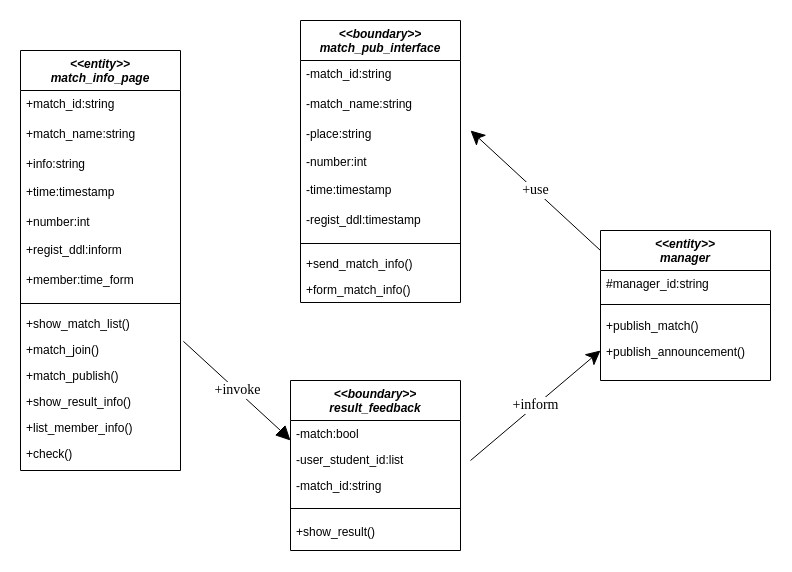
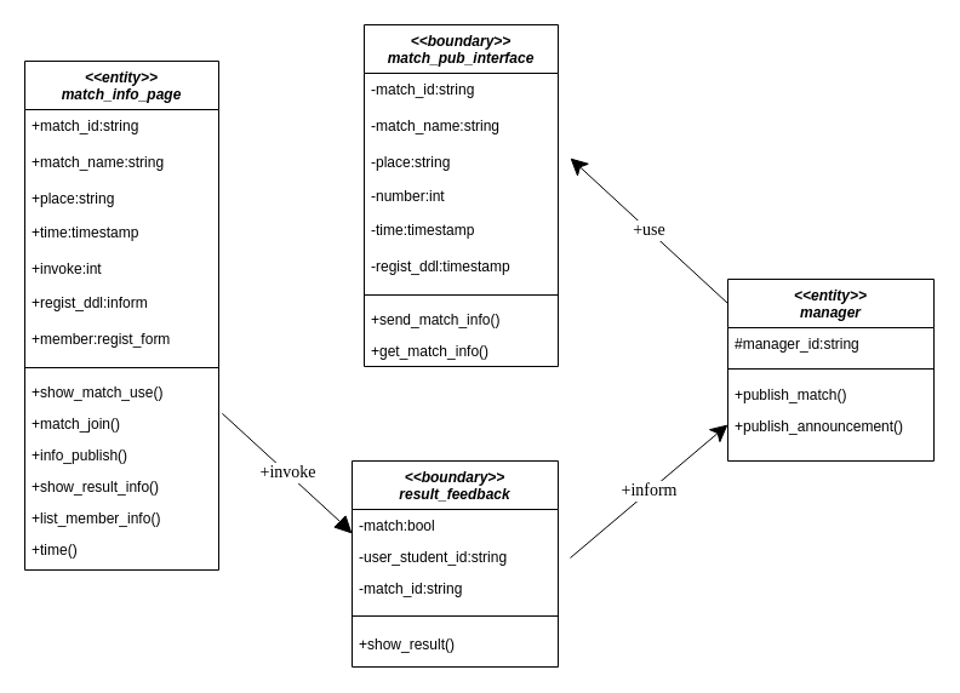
  <mxCell id="0" />
  <mxCell id="1" parent="0" />
  <mxCell id="2" value="&lt;&lt;entity&gt;&gt;&#10;match_info_page&#10;" style="swimlane;fontStyle=3;align=center;verticalAlign=top;childLayout=stackLayout;horizontal=1;startSize=40;horizontalStack=0;resizeParent=1;resizeLast=0;collapsible=1;marginBottom=0;rounded=0;shadow=0;strokeWidth=1;" parent="1" vertex="1"><mxGeometry x="20" y="50" width="160" height="420" as="geometry"><mxRectangle x="230" y="140" width="160" height="26" as="alternateBounds" /></mxGeometry></mxCell>
  <mxCell id="3" value="+match_id:string&#10;" style="text;align=left;verticalAlign=top;spacingLeft=4;spacingRight=4;overflow=hidden;rotatable=0;points=[[0,0.5],[1,0.5]];portConstraint=eastwest;rounded=0;shadow=0;html=0;" parent="2" vertex="1"><mxGeometry y="40" width="160" height="30" as="geometry" /></mxCell>
  <mxCell id="4" value="+match_name:string&#10;" style="text;align=left;verticalAlign=top;spacingLeft=4;spacingRight=4;overflow=hidden;rotatable=0;points=[[0,0.5],[1,0.5]];portConstraint=eastwest;rounded=0;shadow=0;html=0;" parent="2" vertex="1"><mxGeometry y="70" width="160" height="30" as="geometry" /></mxCell>
- <mxCell id="5" value="+info:string" style="text;align=left;verticalAlign=top;spacingLeft=4;spacingRight=4;overflow=hidden;rotatable=0;points=[[0,0.5],[1,0.5]];portConstraint=eastwest;rounded=0;shadow=0;html=0;" parent="2" vertex="1"><mxGeometry y="100" width="160" height="28" as="geometry" /></mxCell>
+ <mxCell id="5" value="+place:string" style="text;align=left;verticalAlign=top;spacingLeft=4;spacingRight=4;overflow=hidden;rotatable=0;points=[[0,0.5],[1,0.5]];portConstraint=eastwest;rounded=0;shadow=0;html=0;" parent="2" vertex="1"><mxGeometry y="100" width="160" height="28" as="geometry" /></mxCell>
  <mxCell id="6" value="+time:timestamp" style="text;align=left;verticalAlign=top;spacingLeft=4;spacingRight=4;overflow=hidden;rotatable=0;points=[[0,0.5],[1,0.5]];portConstraint=eastwest;rounded=0;shadow=0;html=0;" parent="2" vertex="1"><mxGeometry y="128" width="160" height="30" as="geometry" /></mxCell>
- <mxCell id="7" value="+number:int" style="text;align=left;verticalAlign=top;spacingLeft=4;spacingRight=4;overflow=hidden;rotatable=0;points=[[0,0.5],[1,0.5]];portConstraint=eastwest;rounded=0;shadow=0;html=0;" parent="2" vertex="1"><mxGeometry y="158" width="160" height="28" as="geometry" /></mxCell>
+ <mxCell id="7" value="+invoke:int" style="text;align=left;verticalAlign=top;spacingLeft=4;spacingRight=4;overflow=hidden;rotatable=0;points=[[0,0.5],[1,0.5]];portConstraint=eastwest;rounded=0;shadow=0;html=0;" parent="2" vertex="1"><mxGeometry y="158" width="160" height="28" as="geometry" /></mxCell>
  <mxCell id="8" value="+regist_ddl:inform" style="text;align=left;verticalAlign=top;spacingLeft=4;spacingRight=4;overflow=hidden;rotatable=0;points=[[0,0.5],[1,0.5]];portConstraint=eastwest;rounded=0;shadow=0;html=0;" parent="2" vertex="1"><mxGeometry y="186" width="160" height="30" as="geometry" /></mxCell>
- <mxCell id="9" value="+member:time_form" style="text;align=left;verticalAlign=top;spacingLeft=4;spacingRight=4;overflow=hidden;rotatable=0;points=[[0,0.5],[1,0.5]];portConstraint=eastwest;rounded=0;shadow=0;html=0;" parent="2" vertex="1"><mxGeometry y="216" width="160" height="30" as="geometry" /></mxCell>
+ <mxCell id="9" value="+member:regist_form" style="text;align=left;verticalAlign=top;spacingLeft=4;spacingRight=4;overflow=hidden;rotatable=0;points=[[0,0.5],[1,0.5]];portConstraint=eastwest;rounded=0;shadow=0;html=0;" parent="2" vertex="1"><mxGeometry y="216" width="160" height="30" as="geometry" /></mxCell>
  <mxCell id="10" value="" style="line;html=1;strokeWidth=1;align=left;verticalAlign=middle;spacingTop=-1;spacingLeft=3;spacingRight=3;rotatable=0;labelPosition=right;points=[];portConstraint=eastwest;" parent="2" vertex="1"><mxGeometry y="246" width="160" height="14" as="geometry" /></mxCell>
- <mxCell id="11" value="+show_match_list()" style="text;align=left;verticalAlign=top;spacingLeft=4;spacingRight=4;overflow=hidden;rotatable=0;points=[[0,0.5],[1,0.5]];portConstraint=eastwest;" parent="2" vertex="1"><mxGeometry y="260" width="160" height="26" as="geometry" /></mxCell>
+ <mxCell id="11" value="+show_match_use()" style="text;align=left;verticalAlign=top;spacingLeft=4;spacingRight=4;overflow=hidden;rotatable=0;points=[[0,0.5],[1,0.5]];portConstraint=eastwest;" parent="2" vertex="1"><mxGeometry y="260" width="160" height="26" as="geometry" /></mxCell>
  <mxCell id="12" value="+match_join()" style="text;align=left;verticalAlign=top;spacingLeft=4;spacingRight=4;overflow=hidden;rotatable=0;points=[[0,0.5],[1,0.5]];portConstraint=eastwest;" parent="2" vertex="1"><mxGeometry y="286" width="160" height="26" as="geometry" /></mxCell>
- <mxCell id="13" value="+match_publish()" style="text;align=left;verticalAlign=top;spacingLeft=4;spacingRight=4;overflow=hidden;rotatable=0;points=[[0,0.5],[1,0.5]];portConstraint=eastwest;" parent="2" vertex="1"><mxGeometry y="312" width="160" height="26" as="geometry" /></mxCell>
+ <mxCell id="13" value="+info_publish()" style="text;align=left;verticalAlign=top;spacingLeft=4;spacingRight=4;overflow=hidden;rotatable=0;points=[[0,0.5],[1,0.5]];portConstraint=eastwest;" parent="2" vertex="1"><mxGeometry y="312" width="160" height="26" as="geometry" /></mxCell>
  <mxCell id="14" value="+show_result_info()" style="text;align=left;verticalAlign=top;spacingLeft=4;spacingRight=4;overflow=hidden;rotatable=0;points=[[0,0.5],[1,0.5]];portConstraint=eastwest;" parent="2" vertex="1"><mxGeometry y="338" width="160" height="26" as="geometry" /></mxCell>
  <mxCell id="15" value="+list_member_info()" style="text;align=left;verticalAlign=top;spacingLeft=4;spacingRight=4;overflow=hidden;rotatable=0;points=[[0,0.5],[1,0.5]];portConstraint=eastwest;" parent="2" vertex="1"><mxGeometry y="364" width="160" height="26" as="geometry" /></mxCell>
- <mxCell id="16" value="+check()" style="text;align=left;verticalAlign=top;spacingLeft=4;spacingRight=4;overflow=hidden;rotatable=0;points=[[0,0.5],[1,0.5]];portConstraint=eastwest;" parent="2" vertex="1"><mxGeometry y="390" width="160" height="26" as="geometry" /></mxCell>
+ <mxCell id="16" value="+time()" style="text;align=left;verticalAlign=top;spacingLeft=4;spacingRight=4;overflow=hidden;rotatable=0;points=[[0,0.5],[1,0.5]];portConstraint=eastwest;" parent="2" vertex="1"><mxGeometry y="390" width="160" height="26" as="geometry" /></mxCell>
  <mxCell id="17" style="edgeStyle=orthogonalEdgeStyle;rounded=0;orthogonalLoop=1;jettySize=auto;html=1;exitX=1;exitY=0.5;exitDx=0;exitDy=0;" parent="2" source="5" target="5" edge="1"><mxGeometry relative="1" as="geometry" /></mxCell>
  <mxCell id="18" value="&lt;&lt;boundary&gt;&gt;&#10;match_pub_interface&#10;" style="swimlane;fontStyle=3;align=center;verticalAlign=top;childLayout=stackLayout;horizontal=1;startSize=40;horizontalStack=0;resizeParent=1;resizeLast=0;collapsible=1;marginBottom=0;rounded=0;shadow=0;strokeWidth=1;" parent="1" vertex="1"><mxGeometry x="300" y="20" width="160" height="282" as="geometry"><mxRectangle x="230" y="140" width="160" height="26" as="alternateBounds" /></mxGeometry></mxCell>
  <mxCell id="19" value="-match_id:string&#10;" style="text;align=left;verticalAlign=top;spacingLeft=4;spacingRight=4;overflow=hidden;rotatable=0;points=[[0,0.5],[1,0.5]];portConstraint=eastwest;rounded=0;shadow=0;html=0;" parent="18" vertex="1"><mxGeometry y="40" width="160" height="30" as="geometry" /></mxCell>
  <mxCell id="20" value="-match_name:string&#10;" style="text;align=left;verticalAlign=top;spacingLeft=4;spacingRight=4;overflow=hidden;rotatable=0;points=[[0,0.5],[1,0.5]];portConstraint=eastwest;rounded=0;shadow=0;html=0;" parent="18" vertex="1"><mxGeometry y="70" width="160" height="30" as="geometry" /></mxCell>
  <mxCell id="21" value="-place:string" style="text;align=left;verticalAlign=top;spacingLeft=4;spacingRight=4;overflow=hidden;rotatable=0;points=[[0,0.5],[1,0.5]];portConstraint=eastwest;rounded=0;shadow=0;html=0;" parent="18" vertex="1"><mxGeometry y="100" width="160" height="28" as="geometry" /></mxCell>
  <mxCell id="22" value="-number:int" style="text;align=left;verticalAlign=top;spacingLeft=4;spacingRight=4;overflow=hidden;rotatable=0;points=[[0,0.5],[1,0.5]];portConstraint=eastwest;rounded=0;shadow=0;html=0;" parent="18" vertex="1"><mxGeometry y="128" width="160" height="28" as="geometry" /></mxCell>
  <mxCell id="23" value="-time:timestamp" style="text;align=left;verticalAlign=top;spacingLeft=4;spacingRight=4;overflow=hidden;rotatable=0;points=[[0,0.5],[1,0.5]];portConstraint=eastwest;rounded=0;shadow=0;html=0;" parent="18" vertex="1"><mxGeometry y="156" width="160" height="30" as="geometry" /></mxCell>
  <mxCell id="24" value="-regist_ddl:timestamp" style="text;align=left;verticalAlign=top;spacingLeft=4;spacingRight=4;overflow=hidden;rotatable=0;points=[[0,0.5],[1,0.5]];portConstraint=eastwest;rounded=0;shadow=0;html=0;" parent="18" vertex="1"><mxGeometry y="186" width="160" height="30" as="geometry" /></mxCell>
  <mxCell id="25" value="" style="line;html=1;strokeWidth=1;align=left;verticalAlign=middle;spacingTop=-1;spacingLeft=3;spacingRight=3;rotatable=0;labelPosition=right;points=[];portConstraint=eastwest;" parent="18" vertex="1"><mxGeometry y="216" width="160" height="14" as="geometry" /></mxCell>
  <mxCell id="26" value="+send_match_info()" style="text;align=left;verticalAlign=top;spacingLeft=4;spacingRight=4;overflow=hidden;rotatable=0;points=[[0,0.5],[1,0.5]];portConstraint=eastwest;" parent="18" vertex="1"><mxGeometry y="230" width="160" height="26" as="geometry" /></mxCell>
- <mxCell id="27" value="+form_match_info()" style="text;align=left;verticalAlign=top;spacingLeft=4;spacingRight=4;overflow=hidden;rotatable=0;points=[[0,0.5],[1,0.5]];portConstraint=eastwest;" parent="18" vertex="1"><mxGeometry y="256" width="160" height="26" as="geometry" /></mxCell>
+ <mxCell id="27" value="+get_match_info()" style="text;align=left;verticalAlign=top;spacingLeft=4;spacingRight=4;overflow=hidden;rotatable=0;points=[[0,0.5],[1,0.5]];portConstraint=eastwest;" parent="18" vertex="1"><mxGeometry y="256" width="160" height="26" as="geometry" /></mxCell>
  <mxCell id="28" value="&lt;&lt;boundary&gt;&gt;&#10;result_feedback&#10;" style="swimlane;fontStyle=3;align=center;verticalAlign=top;childLayout=stackLayout;horizontal=1;startSize=40;horizontalStack=0;resizeParent=1;resizeLast=0;collapsible=1;marginBottom=0;rounded=0;shadow=0;strokeWidth=1;" parent="1" vertex="1"><mxGeometry x="290" y="380" width="170" height="170" as="geometry"><mxRectangle x="230" y="140" width="160" height="26" as="alternateBounds" /></mxGeometry></mxCell>
  <mxCell id="29" value="-match:bool" style="text;align=left;verticalAlign=top;spacingLeft=4;spacingRight=4;overflow=hidden;rotatable=0;points=[[0,0.5],[1,0.5]];portConstraint=eastwest;rounded=0;shadow=0;html=0;" parent="28" vertex="1"><mxGeometry y="40" width="170" height="26" as="geometry" /></mxCell>
- <mxCell id="30" value="-user_student_id:list" style="text;align=left;verticalAlign=top;spacingLeft=4;spacingRight=4;overflow=hidden;rotatable=0;points=[[0,0.5],[1,0.5]];portConstraint=eastwest;rounded=0;shadow=0;html=0;" parent="28" vertex="1"><mxGeometry y="66" width="170" height="26" as="geometry" /></mxCell>
+ <mxCell id="30" value="-user_student_id:string" style="text;align=left;verticalAlign=top;spacingLeft=4;spacingRight=4;overflow=hidden;rotatable=0;points=[[0,0.5],[1,0.5]];portConstraint=eastwest;rounded=0;shadow=0;html=0;" parent="28" vertex="1"><mxGeometry y="66" width="170" height="26" as="geometry" /></mxCell>
  <mxCell id="31" value="-match_id:string" style="text;align=left;verticalAlign=top;spacingLeft=4;spacingRight=4;overflow=hidden;rotatable=0;points=[[0,0.5],[1,0.5]];portConstraint=eastwest;rounded=0;shadow=0;html=0;" parent="28" vertex="1"><mxGeometry y="92" width="170" height="26" as="geometry" /></mxCell>
  <mxCell id="32" value="" style="line;html=1;strokeWidth=1;align=left;verticalAlign=middle;spacingTop=-1;spacingLeft=3;spacingRight=3;rotatable=0;labelPosition=right;points=[];portConstraint=eastwest;" parent="28" vertex="1"><mxGeometry y="118" width="170" height="20" as="geometry" /></mxCell>
  <mxCell id="33" value="+show_result()" style="text;align=left;verticalAlign=top;spacingLeft=4;spacingRight=4;overflow=hidden;rotatable=0;points=[[0,0.5],[1,0.5]];portConstraint=eastwest;" parent="28" vertex="1"><mxGeometry y="138" width="170" height="26" as="geometry" /></mxCell>
  <mxCell id="34" value="+use" style="endArrow=classic;html=1;rounded=0;endSize=12;fontSize=14;fontFamily=Verdana;" parent="1" edge="1"><mxGeometry width="50" height="50" relative="1" as="geometry"><mxPoint x="600" y="250" as="sourcePoint" /><mxPoint x="470" y="130" as="targetPoint" /></mxGeometry></mxCell>
  <mxCell id="35" value="+inform" style="endArrow=classic;html=1;rounded=0;endSize=12;fontSize=14;fontFamily=Verdana;" parent="1" edge="1"><mxGeometry width="50" height="50" relative="1" as="geometry"><mxPoint x="470" y="460" as="sourcePoint" /><mxPoint x="600" y="350" as="targetPoint" /></mxGeometry></mxCell>
  <mxCell id="36" value="&lt;font style=&quot;font-size: 14px;&quot;&gt;+invoke&lt;/font&gt;" style="endArrow=block;endFill=1;endSize=12;html=1;rounded=0;fontSize=14;fontFamily=Verdana;exitX=1.018;exitY=1.185;exitDx=0;exitDy=0;exitPerimeter=0;" parent="1" source="11" edge="1"><mxGeometry width="160" relative="1" as="geometry"><mxPoint x="230" y="150" as="sourcePoint" /><mxPoint x="290" y="440" as="targetPoint" /><Array as="points"><mxPoint x="280" y="430" /></Array></mxGeometry></mxCell>
  <mxCell id="37" value="&lt;&lt;entity&gt;&gt;&#10;manager&#10;" style="swimlane;fontStyle=3;align=center;verticalAlign=top;childLayout=stackLayout;horizontal=1;startSize=40;horizontalStack=0;resizeParent=1;resizeLast=0;collapsible=1;marginBottom=0;rounded=0;shadow=0;strokeWidth=1;" parent="1" vertex="1"><mxGeometry x="600" y="230" width="170" height="150" as="geometry"><mxRectangle x="230" y="140" width="160" height="26" as="alternateBounds" /></mxGeometry></mxCell>
  <mxCell id="38" value="#manager_id:string" style="text;align=left;verticalAlign=top;spacingLeft=4;spacingRight=4;overflow=hidden;rotatable=0;points=[[0,0.5],[1,0.5]];portConstraint=eastwest;rounded=0;shadow=0;html=0;" parent="37" vertex="1"><mxGeometry y="40" width="170" height="26" as="geometry" /></mxCell>
  <mxCell id="39" value="" style="line;html=1;strokeWidth=1;align=left;verticalAlign=middle;spacingTop=-1;spacingLeft=3;spacingRight=3;rotatable=0;labelPosition=right;points=[];portConstraint=eastwest;" parent="37" vertex="1"><mxGeometry y="66" width="170" height="16" as="geometry" /></mxCell>
  <mxCell id="40" value="+publish_match()" style="text;align=left;verticalAlign=top;spacingLeft=4;spacingRight=4;overflow=hidden;rotatable=0;points=[[0,0.5],[1,0.5]];portConstraint=eastwest;" parent="37" vertex="1"><mxGeometry y="82" width="170" height="26" as="geometry" /></mxCell>
  <mxCell id="41" value="+publish_announcement()" style="text;align=left;verticalAlign=top;spacingLeft=4;spacingRight=4;overflow=hidden;rotatable=0;points=[[0,0.5],[1,0.5]];portConstraint=eastwest;" parent="37" vertex="1"><mxGeometry y="108" width="170" height="34" as="geometry" /></mxCell>
